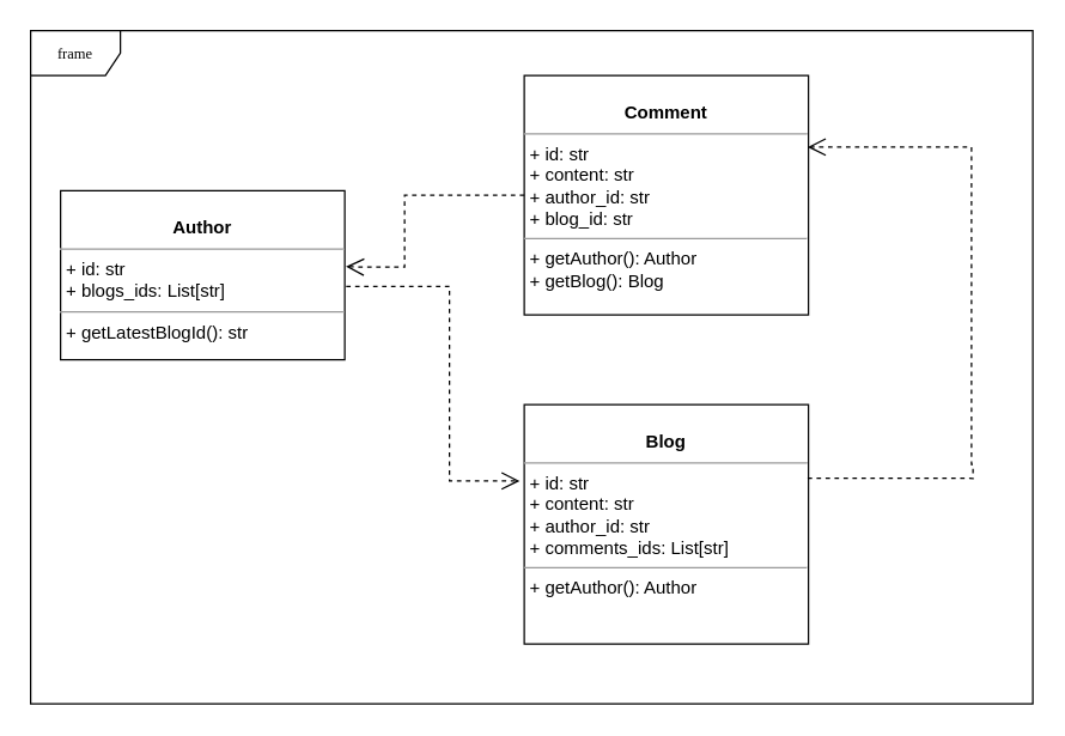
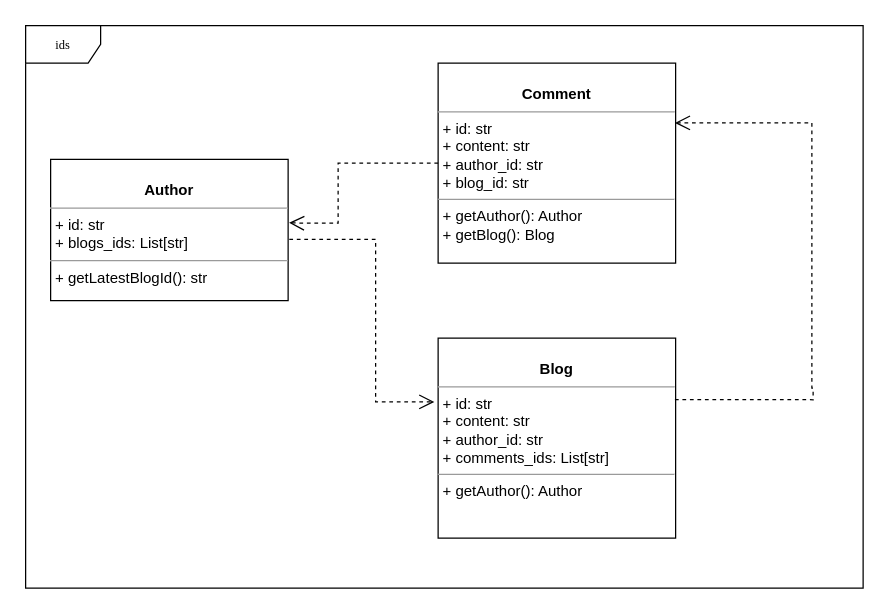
  <mxCell id="0" />
  <mxCell id="1" parent="0" />
- <mxCell id="2" value="frame" style="shape=umlFrame;whiteSpace=wrap;html=1;rounded=0;shadow=0;comic=0;labelBackgroundColor=none;strokeWidth=1;fontFamily=Verdana;fontSize=10;align=center;" parent="1" vertex="1"><mxGeometry x="20" y="20" width="670" height="450" as="geometry" /></mxCell>
+ <mxCell id="2" value="ids" style="shape=umlFrame;whiteSpace=wrap;html=1;rounded=0;shadow=0;comic=0;labelBackgroundColor=none;strokeWidth=1;fontFamily=Verdana;fontSize=10;align=center;" parent="1" vertex="1"><mxGeometry x="20" y="20" width="670" height="450" as="geometry" /></mxCell>
  <mxCell id="3" style="edgeStyle=orthogonalEdgeStyle;rounded=0;html=1;labelBackgroundColor=none;startFill=0;endArrow=open;endFill=0;endSize=10;fontFamily=Verdana;fontSize=10;dashed=1;entryX=-0.016;entryY=0.319;entryDx=0;entryDy=0;entryPerimeter=0;exitX=1.005;exitY=0.566;exitDx=0;exitDy=0;exitPerimeter=0;" parent="1" source="4" target="5" edge="1"><mxGeometry relative="1" as="geometry"><mxPoint x="330" y="137" as="targetPoint" /><Array as="points"><mxPoint x="300" y="191" /><mxPoint x="300" y="321" /></Array></mxGeometry></mxCell>
  <mxCell id="4" value="&lt;p style=&quot;margin:0px;margin-top:4px;text-align:center;&quot;&gt;&lt;br&gt;&lt;b&gt;Author&lt;/b&gt;&lt;/p&gt;&lt;hr size=&quot;1&quot;&gt;&lt;p style=&quot;margin:0px;margin-left:4px;&quot;&gt;+ id: str&lt;br&gt;+ blogs_ids:&amp;nbsp;&lt;span style=&quot;background-color: initial;&quot; class=&quot;hljs-type&quot;&gt;List&lt;/span&gt;&lt;span style=&quot;background-color: initial;&quot;&gt;[&lt;/span&gt;&lt;span style=&quot;background-color: initial;&quot; class=&quot;hljs-built_in&quot;&gt;str&lt;/span&gt;&lt;span style=&quot;background-color: initial;&quot;&gt;]&lt;/span&gt;&lt;/p&gt;&lt;hr size=&quot;1&quot;&gt;&lt;p style=&quot;margin:0px;margin-left:4px;&quot;&gt;+ getLatestBlogId(): str&lt;br&gt;&lt;/p&gt;" style="verticalAlign=top;align=left;overflow=fill;fontSize=12;fontFamily=Helvetica;html=1;rounded=0;shadow=0;comic=0;labelBackgroundColor=none;strokeWidth=1" parent="1" vertex="1"><mxGeometry x="40" y="127" width="190" height="113" as="geometry" /></mxCell>
  <mxCell id="5" value="&lt;p style=&quot;margin:0px;margin-top:4px;text-align:center;&quot;&gt;&lt;br&gt;&lt;b&gt;Blog&lt;/b&gt;&lt;/p&gt;&lt;hr size=&quot;1&quot;&gt;&lt;p style=&quot;margin:0px;margin-left:4px;&quot;&gt;+ id: str&lt;br&gt;+ content: str&lt;/p&gt;&lt;p style=&quot;margin:0px;margin-left:4px;&quot;&gt;+ author_id: str&lt;/p&gt;&lt;p style=&quot;margin:0px;margin-left:4px;&quot;&gt;+ comments_ids: List[str]&lt;/p&gt;&lt;hr size=&quot;1&quot;&gt;&lt;p style=&quot;margin:0px;margin-left:4px;&quot;&gt;+ getAuthor(): Author&lt;br&gt;&lt;/p&gt;" style="verticalAlign=top;align=left;overflow=fill;fontSize=12;fontFamily=Helvetica;html=1;rounded=0;shadow=0;comic=0;labelBackgroundColor=none;strokeWidth=1" vertex="1" parent="1"><mxGeometry x="350" y="270" width="190" height="160" as="geometry" /></mxCell>
  <mxCell id="6" value="&lt;p style=&quot;margin:0px;margin-top:4px;text-align:center;&quot;&gt;&lt;br&gt;&lt;b&gt;Comment&lt;/b&gt;&lt;/p&gt;&lt;hr size=&quot;1&quot;&gt;&lt;p style=&quot;margin: 0px 0px 0px 4px;&quot;&gt;+ id: str&lt;br&gt;+ content: str&lt;/p&gt;&lt;p style=&quot;margin: 0px 0px 0px 4px;&quot;&gt;+ author_id: str&lt;/p&gt;&lt;p style=&quot;margin: 0px 0px 0px 4px;&quot;&gt;+ blog_id: str&lt;/p&gt;&lt;hr size=&quot;1&quot;&gt;&lt;p style=&quot;margin: 0px 0px 0px 4px;&quot;&gt;+ getAuthor(): Author&lt;br&gt;&lt;/p&gt;&lt;p style=&quot;margin: 0px 0px 0px 4px;&quot;&gt;+ getBlog(): Blog&lt;/p&gt;" style="verticalAlign=top;align=left;overflow=fill;fontSize=12;fontFamily=Helvetica;html=1;rounded=0;shadow=0;comic=0;labelBackgroundColor=none;strokeWidth=1" vertex="1" parent="1"><mxGeometry x="350" y="50" width="190" height="160" as="geometry" /></mxCell>
  <mxCell id="7" style="edgeStyle=orthogonalEdgeStyle;rounded=0;html=1;labelBackgroundColor=none;startFill=0;endArrow=open;endFill=0;endSize=10;fontFamily=Verdana;fontSize=10;dashed=1;exitX=0;exitY=0.5;exitDx=0;exitDy=0;entryX=1.004;entryY=0.449;entryDx=0;entryDy=0;entryPerimeter=0;" edge="1" parent="1" source="6" target="4"><mxGeometry relative="1" as="geometry"><mxPoint x="319" y="110" as="sourcePoint" /><mxPoint x="230" y="170" as="targetPoint" /><Array as="points"><mxPoint x="270" y="130" /><mxPoint x="270" y="178" /><mxPoint x="240" y="178" /></Array></mxGeometry></mxCell>
  <mxCell id="8" style="edgeStyle=orthogonalEdgeStyle;rounded=0;html=1;labelBackgroundColor=none;startFill=0;endArrow=open;endFill=0;endSize=10;fontFamily=Verdana;fontSize=10;dashed=1;exitX=0.997;exitY=0.308;exitDx=0;exitDy=0;entryX=0.997;entryY=0.299;entryDx=0;entryDy=0;entryPerimeter=0;exitPerimeter=0;" edge="1" parent="1" source="5" target="6"><mxGeometry relative="1" as="geometry"><mxPoint x="729" y="60" as="sourcePoint" /><mxPoint x="610" y="108" as="targetPoint" /><Array as="points"><mxPoint x="650" y="319" /><mxPoint x="650" y="310" /><mxPoint x="649" y="310" /><mxPoint x="649" y="98" /></Array></mxGeometry></mxCell>
